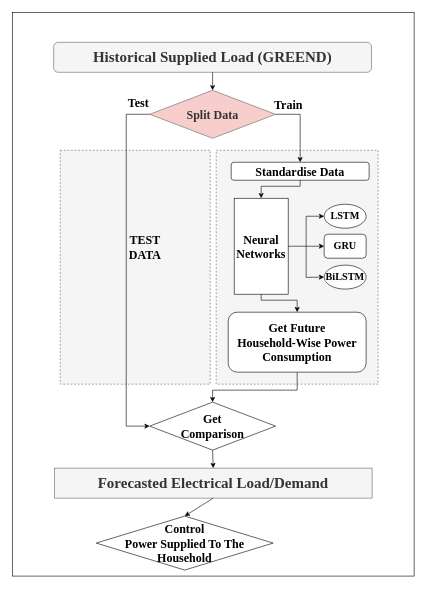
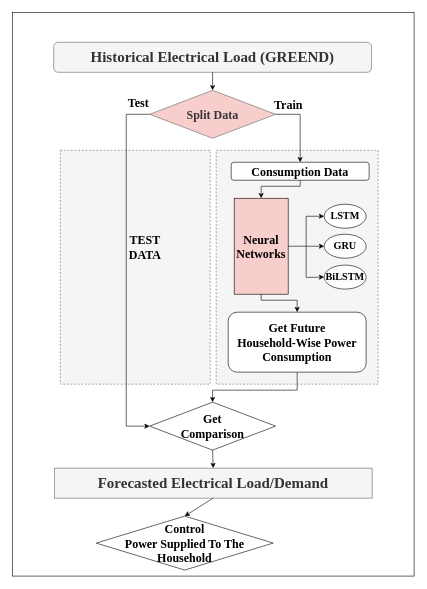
  <mxCell id="0" />
  <mxCell id="1" parent="0" />
  <mxCell id="2" value="" style="rounded=0;whiteSpace=wrap;html=1;" parent="1" vertex="1"><mxGeometry x="20" y="20" width="670" height="940" as="geometry" /></mxCell>
- <mxCell id="3" value="&lt;font size=&quot;1&quot; style=&quot;&quot; face=&quot;Times New Roman&quot;&gt;&lt;b style=&quot;font-size: 25px;&quot;&gt;Historical Supplied Load (GREEND)&lt;/b&gt;&lt;/font&gt;" style="rounded=1;whiteSpace=wrap;html=1;fontSize=12;glass=0;strokeWidth=1;shadow=0;fillColor=#f5f5f5;fontColor=#333333;strokeColor=#666666;" parent="1" vertex="1"><mxGeometry x="89" y="70" width="530" height="50" as="geometry" /></mxCell>
+ <mxCell id="3" value="&lt;font size=&quot;1&quot; style=&quot;&quot; face=&quot;Times New Roman&quot;&gt;&lt;b style=&quot;font-size: 25px;&quot;&gt;Historical Electrical Load (GREEND)&lt;/b&gt;&lt;/font&gt;" style="rounded=1;whiteSpace=wrap;html=1;fontSize=12;glass=0;strokeWidth=1;shadow=0;fillColor=#f5f5f5;fontColor=#333333;strokeColor=#666666;" parent="1" vertex="1"><mxGeometry x="89" y="70" width="530" height="50" as="geometry" /></mxCell>
  <mxCell id="4" value="" style="rounded=0;whiteSpace=wrap;html=1;dashed=1;fillColor=#f5f5f5;fontColor=#333333;strokeColor=#666666;" parent="1" vertex="1"><mxGeometry x="360" y="250" width="270" height="390" as="geometry" /></mxCell>
  <mxCell id="5" value="" style="rounded=0;whiteSpace=wrap;html=1;dashed=1;fillColor=#f5f5f5;fontColor=#333333;strokeColor=#666666;" parent="1" vertex="1"><mxGeometry x="100" y="250" width="250" height="390" as="geometry" /></mxCell>
  <mxCell id="6" value="&lt;font size=&quot;1&quot; style=&quot;&quot; face=&quot;Times New Roman&quot;&gt;&lt;b style=&quot;font-size: 25px;&quot;&gt;Forecasted Electrical Load/Demand&lt;/b&gt;&lt;/font&gt;" style="whiteSpace=wrap;html=1;fontSize=12;glass=0;strokeWidth=1;shadow=0;fillColor=#f5f5f5;fontColor=#333333;strokeColor=#666666;rounded=0;" parent="1" vertex="1"><mxGeometry x="90" y="780" width="530" height="50" as="geometry" /></mxCell>
  <mxCell id="7" value="&lt;font size=&quot;1&quot; style=&quot;&quot; face=&quot;Times New Roman&quot;&gt;&lt;b style=&quot;font-size: 20px;&quot;&gt;Get &lt;br&gt;Comparison&lt;/b&gt;&lt;/font&gt;" style="rhombus;whiteSpace=wrap;html=1;" parent="1" vertex="1"><mxGeometry x="249" y="670" width="210" height="80" as="geometry" /></mxCell>
  <mxCell id="8" value="" style="endArrow=classic;html=1;rounded=0;exitX=0.5;exitY=1;exitDx=0;exitDy=0;entryX=0.5;entryY=0;entryDx=0;entryDy=0;" parent="1" source="27" target="7" edge="1"><mxGeometry width="50" height="50" relative="1" as="geometry"><mxPoint x="420" y="740" as="sourcePoint" /><mxPoint x="380" y="870" as="targetPoint" /><Array as="points"><mxPoint x="495" y="650" /><mxPoint x="354" y="650" /></Array></mxGeometry></mxCell>
  <mxCell id="9" value="&lt;font style=&quot;&quot; face=&quot;Times New Roman&quot;&gt;&lt;b style=&quot;&quot;&gt;&lt;font style=&quot;font-size: 20px;&quot;&gt;Split Data&lt;/font&gt;&lt;br&gt;&lt;/b&gt;&lt;/font&gt;" style="rhombus;whiteSpace=wrap;html=1;fillColor=#f8cecc;fontColor=#333333;strokeColor=#666666;" parent="1" vertex="1"><mxGeometry x="249" y="150" width="210" height="80" as="geometry" /></mxCell>
  <mxCell id="10" style="edgeStyle=orthogonalEdgeStyle;rounded=0;orthogonalLoop=1;jettySize=auto;html=1;exitX=0.5;exitY=1;exitDx=0;exitDy=0;" parent="1" source="9" target="9" edge="1"><mxGeometry relative="1" as="geometry" /></mxCell>
  <mxCell id="11" value="&lt;font style=&quot;font-size: 20px;&quot; face=&quot;Times New Roman&quot;&gt;&lt;b&gt;Control &lt;br&gt;Power Supplied To The&lt;br&gt;Household&lt;/b&gt;&lt;/font&gt;" style="rhombus;whiteSpace=wrap;html=1;" parent="1" vertex="1"><mxGeometry x="160" y="860" width="295" height="90" as="geometry" /></mxCell>
- <mxCell id="12" value="&lt;font size=&quot;1&quot; face=&quot;Times New Roman&quot; style=&quot;&quot;&gt;&lt;b style=&quot;font-size: 20px;&quot;&gt;Standardise Data&lt;/b&gt;&lt;/font&gt;" style="rounded=1;whiteSpace=wrap;html=1;" parent="1" vertex="1"><mxGeometry x="385" y="270" width="230" height="30" as="geometry" /></mxCell>
+ <mxCell id="12" value="&lt;font size=&quot;1&quot; face=&quot;Times New Roman&quot; style=&quot;&quot;&gt;&lt;b style=&quot;font-size: 20px;&quot;&gt;Consumption Data&lt;/b&gt;&lt;/font&gt;" style="rounded=1;whiteSpace=wrap;html=1;" parent="1" vertex="1"><mxGeometry x="385" y="270" width="230" height="30" as="geometry" /></mxCell>
  <mxCell id="13" value="" style="endArrow=classic;html=1;rounded=0;exitX=0;exitY=0.5;exitDx=0;exitDy=0;entryX=0;entryY=0.5;entryDx=0;entryDy=0;" parent="1" source="9" target="7" edge="1"><mxGeometry width="50" height="50" relative="1" as="geometry"><mxPoint x="320" y="760" as="sourcePoint" /><mxPoint x="320" y="810" as="targetPoint" /><Array as="points"><mxPoint x="210" y="190" /><mxPoint x="210" y="710" /></Array></mxGeometry></mxCell>
  <mxCell id="14" value="&lt;font face=&quot;Times New Roman&quot; style=&quot;font-size: 20px;&quot;&gt;Test&lt;/font&gt;" style="edgeLabel;html=1;align=center;verticalAlign=middle;resizable=0;points=[];labelBackgroundColor=none;fontStyle=1" parent="13" vertex="1" connectable="0"><mxGeometry x="-0.857" y="2" relative="1" as="geometry"><mxPoint x="17" y="-24" as="offset" /></mxGeometry></mxCell>
  <mxCell id="15" value="&lt;font style=&quot;font-size: 20px;&quot; face=&quot;Times New Roman&quot;&gt;&lt;b&gt;TEST &lt;br&gt;DATA&lt;/b&gt;&lt;/font&gt;" style="edgeLabel;html=1;align=center;verticalAlign=middle;resizable=0;points=[];labelBackgroundColor=none;" parent="13" vertex="1" connectable="0"><mxGeometry x="-0.171" y="-1" relative="1" as="geometry"><mxPoint x="31" y="11" as="offset" /></mxGeometry></mxCell>
  <mxCell id="16" value="" style="endArrow=classic;html=1;rounded=0;exitX=1;exitY=0.5;exitDx=0;exitDy=0;entryX=0.5;entryY=0;entryDx=0;entryDy=0;" parent="1" source="9" target="12" edge="1"><mxGeometry width="50" height="50" relative="1" as="geometry"><mxPoint x="400" y="520" as="sourcePoint" /><mxPoint x="420" y="260" as="targetPoint" /><Array as="points"><mxPoint x="500" y="190" /></Array></mxGeometry></mxCell>
  <mxCell id="17" value="" style="endArrow=classic;html=1;rounded=0;exitX=0.5;exitY=1;exitDx=0;exitDy=0;entryX=0.5;entryY=0;entryDx=0;entryDy=0;" parent="1" source="12" target="20" edge="1"><mxGeometry width="50" height="50" relative="1" as="geometry"><mxPoint x="400" y="520" as="sourcePoint" /><mxPoint x="500" y="330" as="targetPoint" /><Array as="points"><mxPoint x="500" y="310" /><mxPoint x="435" y="310" /></Array></mxGeometry></mxCell>
  <mxCell id="18" value="&lt;font face=&quot;Times New Roman&quot; style=&quot;font-size: 20px;&quot;&gt;Train&lt;/font&gt;" style="edgeLabel;html=1;align=center;verticalAlign=middle;resizable=0;points=[];labelBackgroundColor=none;fontStyle=1" parent="1" vertex="1" connectable="0"><mxGeometry x="231" y="190" as="geometry"><mxPoint x="248" y="-17" as="offset" /></mxGeometry></mxCell>
  <mxCell id="19" style="edgeStyle=orthogonalEdgeStyle;rounded=0;orthogonalLoop=1;jettySize=auto;html=1;exitX=0.5;exitY=1;exitDx=0;exitDy=0;" parent="1" source="4" target="4" edge="1"><mxGeometry relative="1" as="geometry" /></mxCell>
- <mxCell id="20" value="&lt;font face=&quot;Times New Roman&quot;&gt;&lt;span style=&quot;font-size: 20px;&quot;&gt;&lt;b&gt;Neural Networks&lt;/b&gt;&lt;br&gt;&lt;/span&gt;&lt;/font&gt;" style="rounded=0;whiteSpace=wrap;html=1;" parent="1" vertex="1"><mxGeometry x="390" y="330" width="90" height="160" as="geometry" /></mxCell>
+ <mxCell id="20" value="&lt;font face=&quot;Times New Roman&quot;&gt;&lt;span style=&quot;font-size: 20px;&quot;&gt;&lt;b&gt;Neural Networks&lt;/b&gt;&lt;br&gt;&lt;/span&gt;&lt;/font&gt;" style="rounded=0;whiteSpace=wrap;html=1;fillColor=#f8cecc;" parent="1" vertex="1"><mxGeometry x="390" y="330" width="90" height="160" as="geometry" /></mxCell>
  <mxCell id="21" value="&lt;span style=&quot;color: rgb(0, 0, 0); font-family: &amp;quot;Times New Roman&amp;quot;; font-style: normal; font-variant-ligatures: normal; font-variant-caps: normal; letter-spacing: normal; orphans: 2; text-align: center; text-indent: 0px; text-transform: none; widows: 2; word-spacing: 0px; -webkit-text-stroke-width: 0px; background-color: rgb(251, 251, 251); text-decoration-thickness: initial; text-decoration-style: initial; text-decoration-color: initial; float: none; display: inline !important;&quot;&gt;&lt;font size=&quot;1&quot; style=&quot;&quot;&gt;&lt;b style=&quot;font-size: 17px;&quot;&gt;LSTM&lt;/b&gt;&lt;/font&gt;&lt;/span&gt;" style="ellipse;whiteSpace=wrap;html=1;" parent="1" vertex="1"><mxGeometry x="540" y="340" width="70" height="40" as="geometry" /></mxCell>
- <mxCell id="22" value="&lt;span style=&quot;color: rgb(0, 0, 0); font-family: &amp;quot;Times New Roman&amp;quot;; font-style: normal; font-variant-ligatures: normal; font-variant-caps: normal; letter-spacing: normal; orphans: 2; text-align: center; text-indent: 0px; text-transform: none; widows: 2; word-spacing: 0px; -webkit-text-stroke-width: 0px; background-color: rgb(251, 251, 251); text-decoration-thickness: initial; text-decoration-style: initial; text-decoration-color: initial; float: none; display: inline !important;&quot;&gt;&lt;font size=&quot;1&quot; style=&quot;&quot;&gt;&lt;b style=&quot;font-size: 17px;&quot;&gt;GRU&lt;/b&gt;&lt;/font&gt;&lt;/span&gt;" style="whiteSpace=wrap;html=1;rounded=1;" parent="1" vertex="1"><mxGeometry x="540" y="390" width="70" height="40" as="geometry" /></mxCell>
+ <mxCell id="22" value="&lt;span style=&quot;color: rgb(0, 0, 0); font-family: &amp;quot;Times New Roman&amp;quot;; font-style: normal; font-variant-ligatures: normal; font-variant-caps: normal; letter-spacing: normal; orphans: 2; text-align: center; text-indent: 0px; text-transform: none; widows: 2; word-spacing: 0px; -webkit-text-stroke-width: 0px; background-color: rgb(251, 251, 251); text-decoration-thickness: initial; text-decoration-style: initial; text-decoration-color: initial; float: none; display: inline !important;&quot;&gt;&lt;font size=&quot;1&quot; style=&quot;&quot;&gt;&lt;b style=&quot;font-size: 17px;&quot;&gt;GRU&lt;/b&gt;&lt;/font&gt;&lt;/span&gt;" style="ellipse;whiteSpace=wrap;html=1;" parent="1" vertex="1"><mxGeometry x="540" y="390" width="70" height="40" as="geometry" /></mxCell>
  <mxCell id="23" value="&lt;span style=&quot;color: rgb(0, 0, 0); font-family: &amp;quot;Times New Roman&amp;quot;; font-style: normal; font-variant-ligatures: normal; font-variant-caps: normal; letter-spacing: normal; orphans: 2; text-align: center; text-indent: 0px; text-transform: none; widows: 2; word-spacing: 0px; -webkit-text-stroke-width: 0px; background-color: rgb(251, 251, 251); text-decoration-thickness: initial; text-decoration-style: initial; text-decoration-color: initial; float: none; display: inline !important;&quot;&gt;&lt;font size=&quot;1&quot; style=&quot;&quot;&gt;&lt;b style=&quot;font-size: 17px;&quot;&gt;BiLSTM&lt;/b&gt;&lt;/font&gt;&lt;/span&gt;" style="ellipse;whiteSpace=wrap;html=1;" parent="1" vertex="1"><mxGeometry x="540" y="441.5" width="70" height="40" as="geometry" /></mxCell>
  <mxCell id="24" value="" style="endArrow=classic;html=1;rounded=0;entryX=0;entryY=0.5;entryDx=0;entryDy=0;exitX=1;exitY=0.5;exitDx=0;exitDy=0;" parent="1" source="20" target="22" edge="1"><mxGeometry width="50" height="50" relative="1" as="geometry"><mxPoint x="390" y="580" as="sourcePoint" /><mxPoint x="440" y="530" as="targetPoint" /></mxGeometry></mxCell>
  <mxCell id="25" value="" style="endArrow=classic;html=1;rounded=0;" parent="1" edge="1"><mxGeometry width="50" height="50" relative="1" as="geometry"><mxPoint x="510" y="410" as="sourcePoint" /><mxPoint x="540" y="360" as="targetPoint" /><Array as="points"><mxPoint x="510" y="360" /></Array></mxGeometry></mxCell>
  <mxCell id="26" value="" style="endArrow=classic;html=1;rounded=0;entryX=0;entryY=0.5;entryDx=0;entryDy=0;" parent="1" target="23" edge="1"><mxGeometry width="50" height="50" relative="1" as="geometry"><mxPoint x="510" y="410" as="sourcePoint" /><mxPoint x="530" y="460" as="targetPoint" /><Array as="points"><mxPoint x="510" y="462" /></Array></mxGeometry></mxCell>
  <mxCell id="27" value="&lt;font face=&quot;Times New Roman&quot; style=&quot;font-size: 20px;&quot;&gt;&lt;b&gt;Get Future &lt;br&gt;Household-Wise Power &lt;br&gt;Consumption&lt;/b&gt;&lt;/font&gt;" style="rounded=1;whiteSpace=wrap;html=1;" parent="1" vertex="1"><mxGeometry x="380" y="520" width="230" height="100" as="geometry" /></mxCell>
  <mxCell id="28" value="" style="endArrow=classic;html=1;rounded=0;exitX=0.5;exitY=1;exitDx=0;exitDy=0;entryX=0.5;entryY=0;entryDx=0;entryDy=0;" parent="1" target="27" edge="1"><mxGeometry width="50" height="50" relative="1" as="geometry"><mxPoint x="435" y="490" as="sourcePoint" /><mxPoint x="370" y="520" as="targetPoint" /><Array as="points"><mxPoint x="435" y="500" /><mxPoint x="495" y="500" /></Array></mxGeometry></mxCell>
  <mxCell id="29" value="" style="endArrow=classic;html=1;rounded=0;entryX=0.5;entryY=0;entryDx=0;entryDy=0;exitX=0.5;exitY=1;exitDx=0;exitDy=0;" parent="1" source="7" target="6" edge="1"><mxGeometry width="50" height="50" relative="1" as="geometry"><mxPoint x="390" y="570" as="sourcePoint" /><mxPoint x="440" y="520" as="targetPoint" /></mxGeometry></mxCell>
  <mxCell id="30" value="" style="endArrow=classic;html=1;rounded=0;entryX=0.5;entryY=0;entryDx=0;entryDy=0;exitX=0.5;exitY=1;exitDx=0;exitDy=0;" parent="1" source="6" target="11" edge="1"><mxGeometry width="50" height="50" relative="1" as="geometry"><mxPoint x="390" y="760" as="sourcePoint" /><mxPoint x="440" y="710" as="targetPoint" /></mxGeometry></mxCell>
  <mxCell id="31" value="" style="endArrow=classic;html=1;rounded=0;exitX=0.5;exitY=1;exitDx=0;exitDy=0;entryX=0.5;entryY=0;entryDx=0;entryDy=0;" parent="1" source="3" target="9" edge="1"><mxGeometry width="50" height="50" relative="1" as="geometry"><mxPoint x="390" y="170" as="sourcePoint" /><mxPoint x="440" y="120" as="targetPoint" /></mxGeometry></mxCell>
